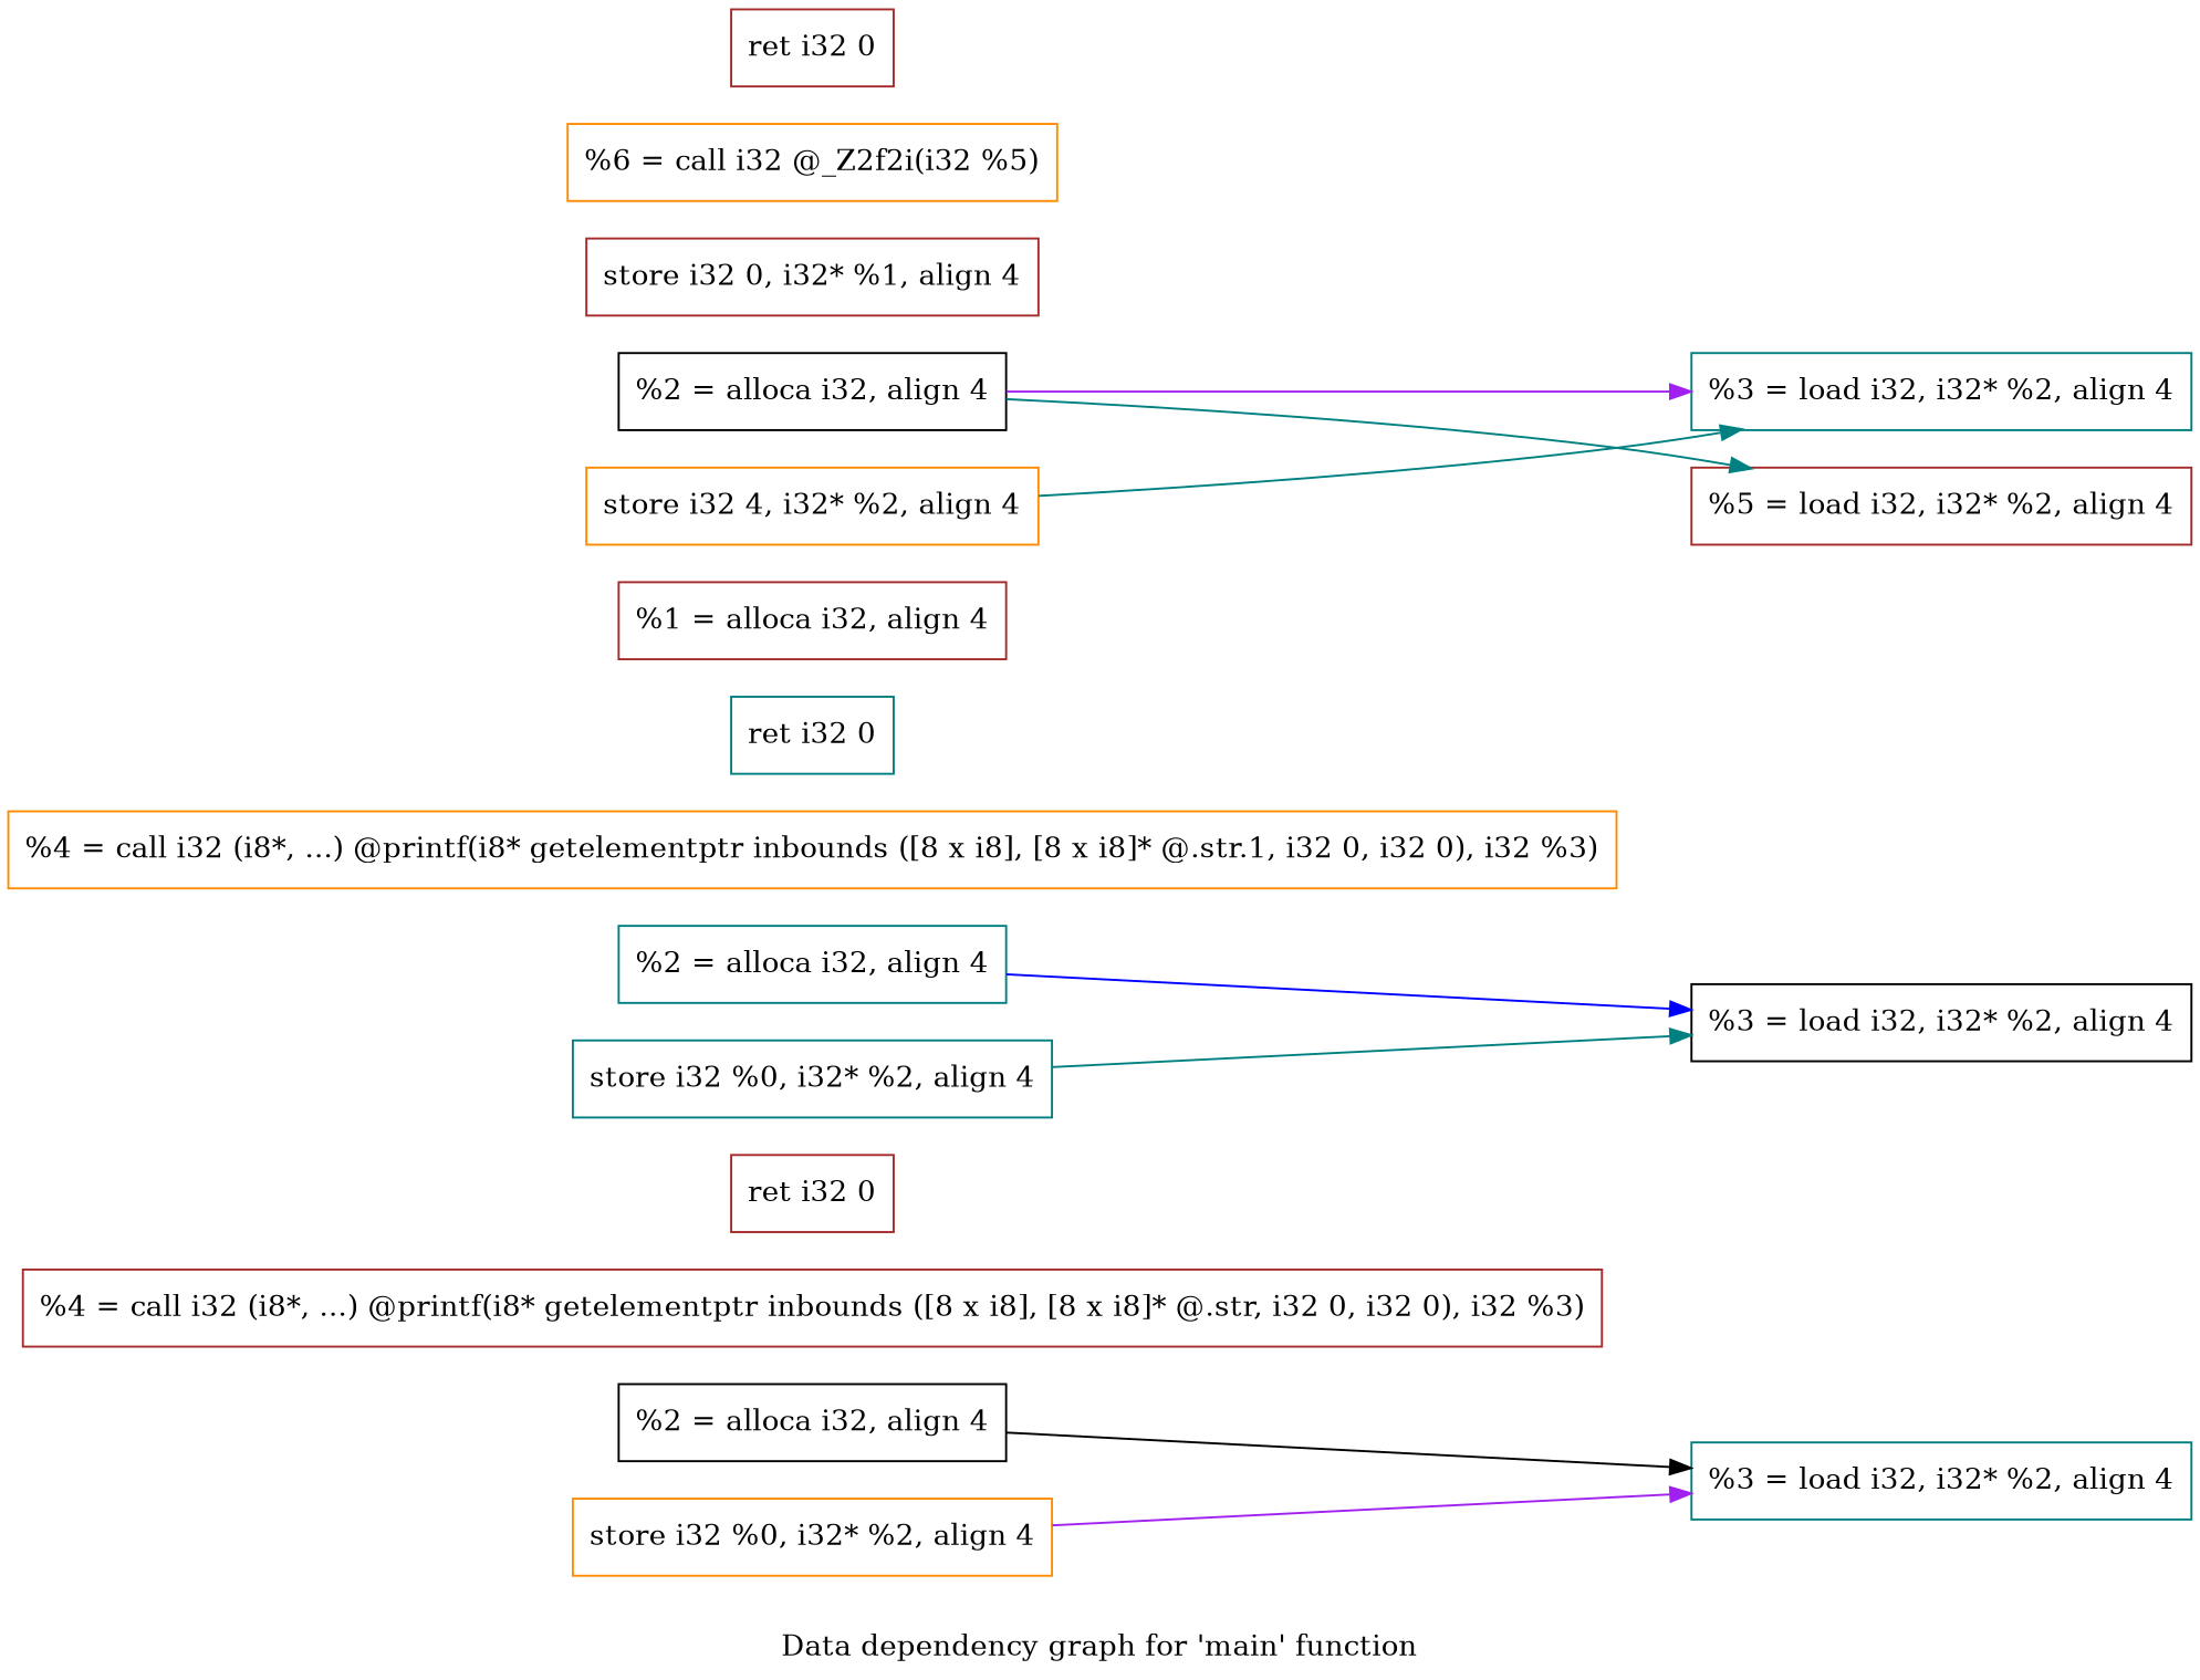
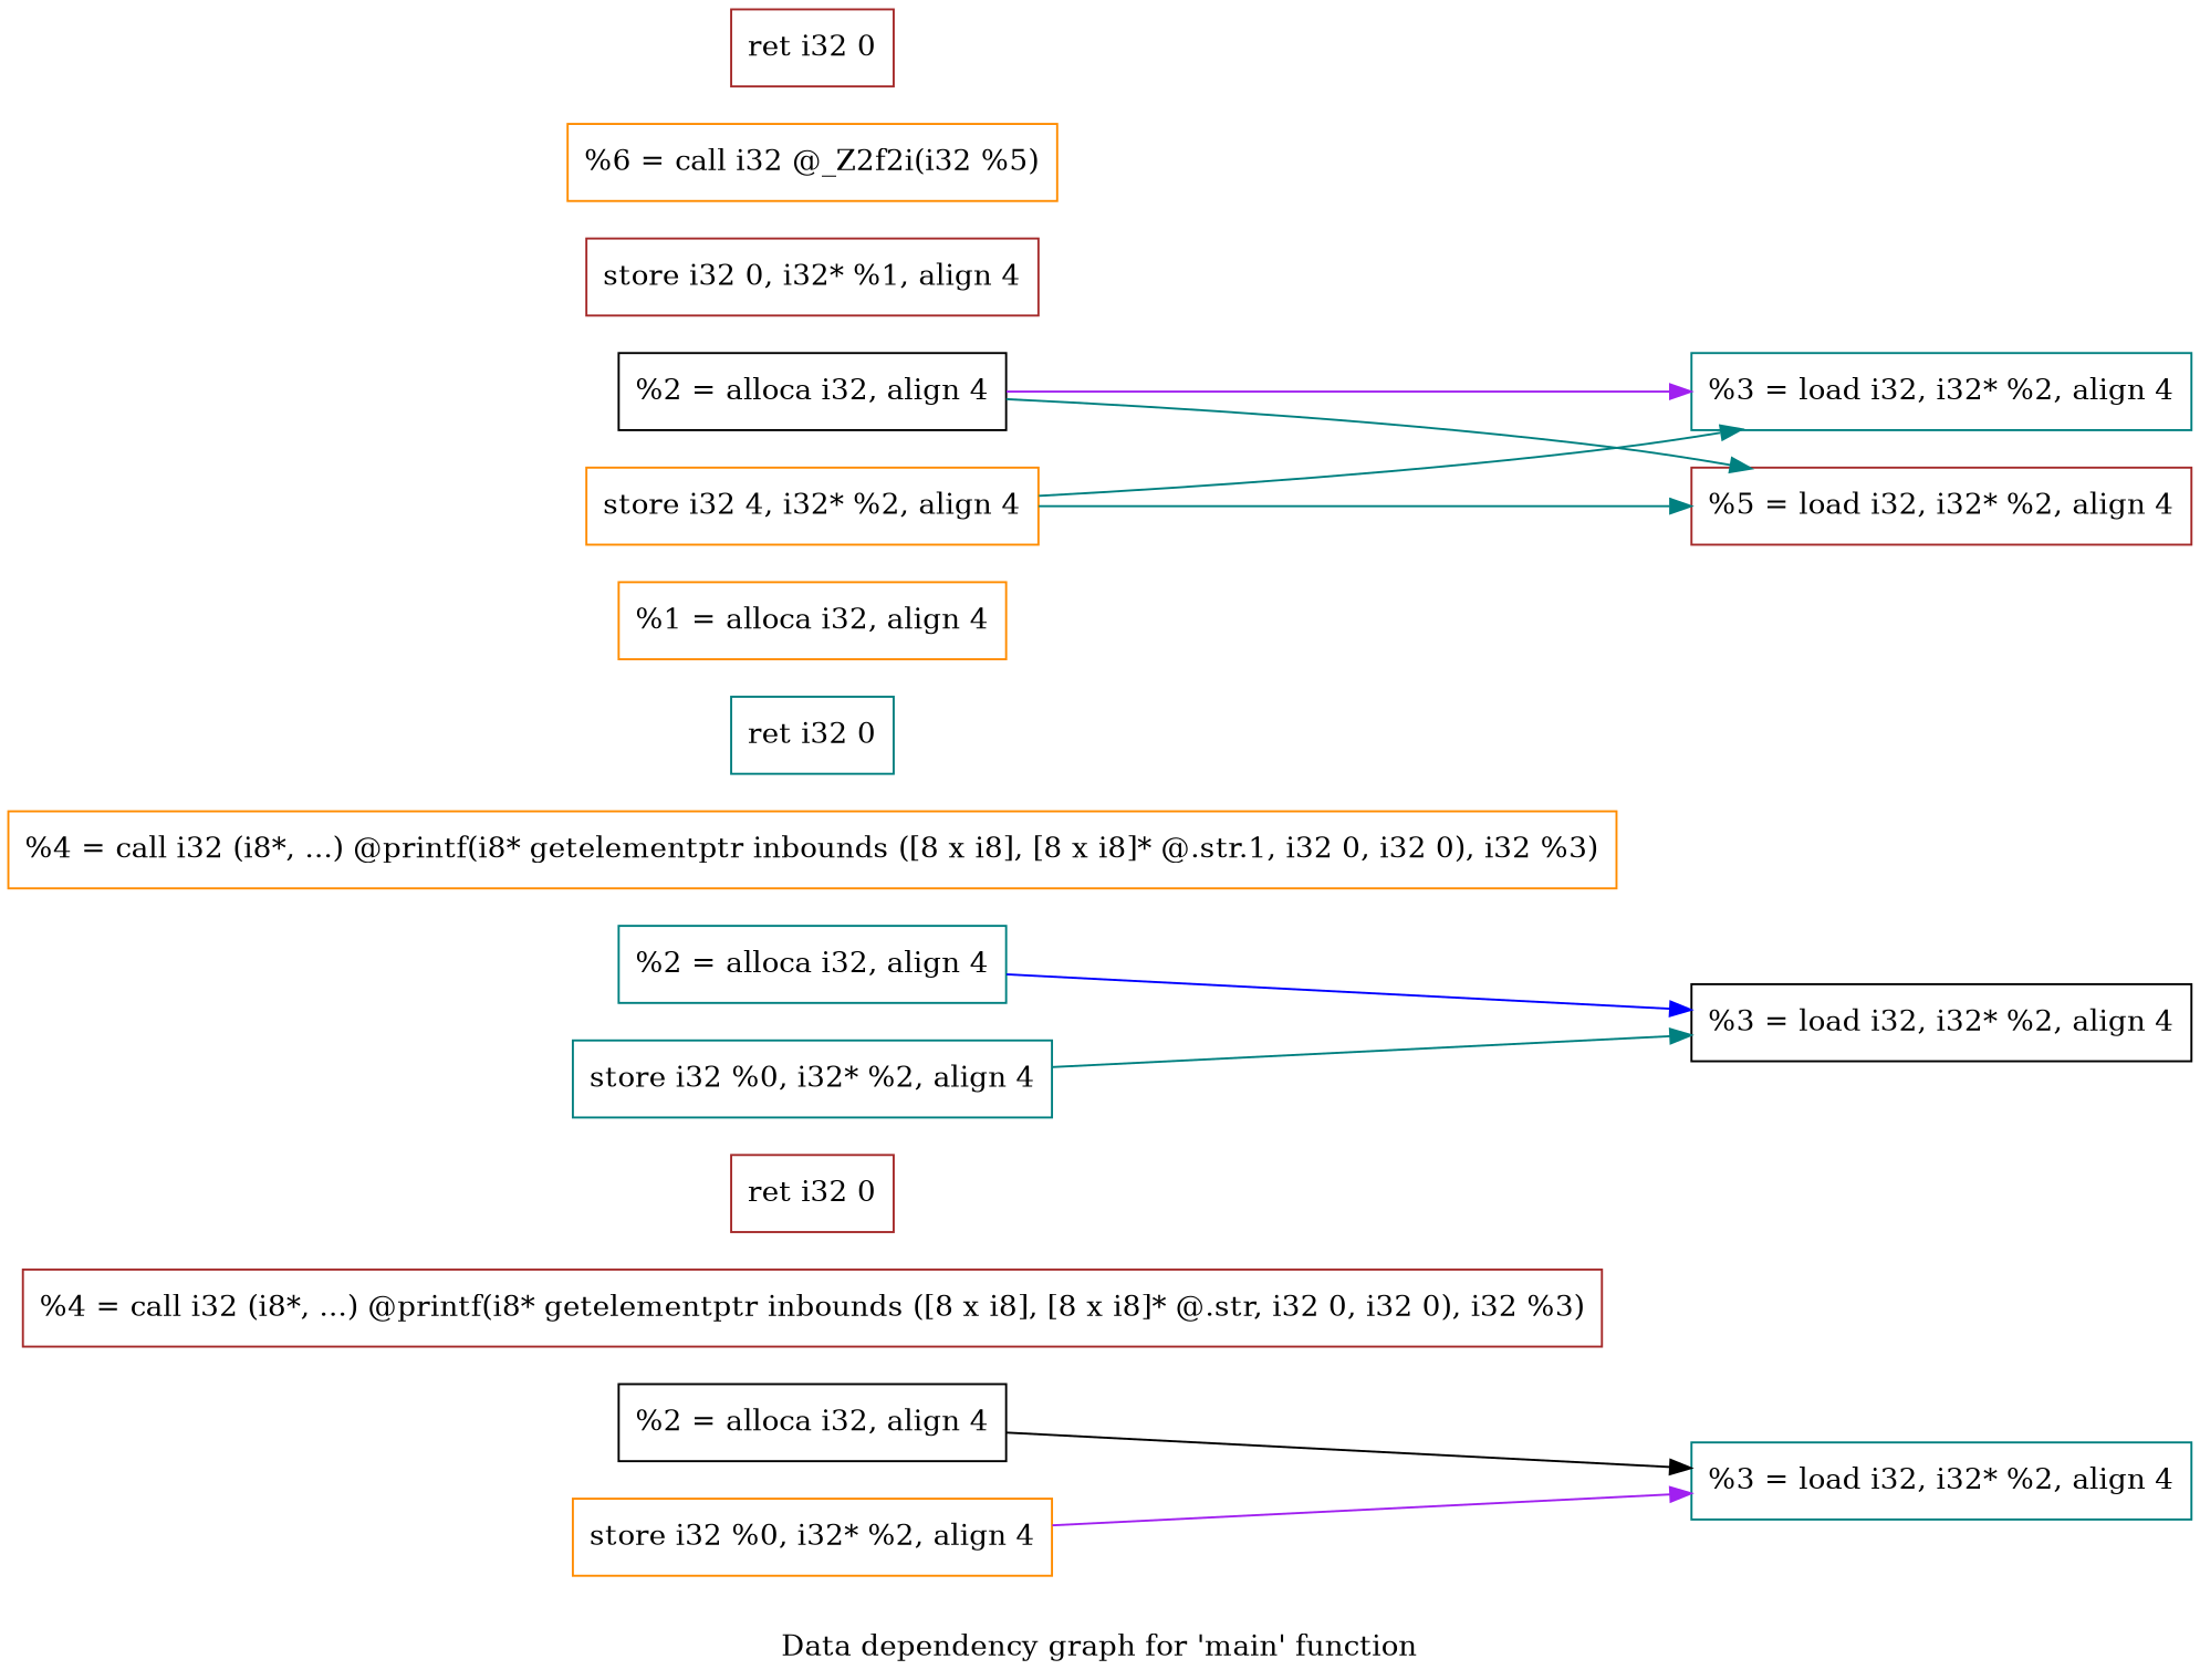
  digraph {
    label="Data dependency graph for 'main' function"
    rankdir=LR
    node [color=brown shape=record]
    edge [color=teal]
    n1 [color=black label="{  %2 = alloca i32, align 4}"]
    n2 [color=teal label="{  %3 = load i32, i32* %2, align 4}"]
    n3 [color=darkorange label="{  store i32 %0, i32* %2, align 4}"]
    n4 [label="{  %4 = call i32 (i8*, ...) @printf(i8* getelementptr inbounds ([8 x i8], [8 x i8]* @.str, i32 0, i32 0), i32 %3)}"]
    n5 [label="{  ret i32 0}"]
    n6 [color=teal label="{  %2 = alloca i32, align 4}"]
    n7 [color=black label="{  %3 = load i32, i32* %2, align 4}"]
    n8 [color=teal label="{  store i32 %0, i32* %2, align 4}"]
    n9 [color=darkorange label="{  %4 = call i32 (i8*, ...) @printf(i8* getelementptr inbounds ([8 x i8], [8 x i8]* @.str.1, i32 0, i32 0), i32 %3)}"]
    n10 [color=teal label="{  ret i32 0}"]
-   n11 [label="{  %1 = alloca i32, align 4}"]
+   n11 [color=darkorange label="{  %1 = alloca i32, align 4}"]
    n12 [color=black label="{  %2 = alloca i32, align 4}"]
    n13 [color=teal label="{  %3 = load i32, i32* %2, align 4}"]
    n14 [label="{  %5 = load i32, i32* %2, align 4}"]
    n15 [label="{  store i32 0, i32* %1, align 4}"]
    n16 [color=darkorange label="{  store i32 4, i32* %2, align 4}"]
    n17 [color=darkorange label="{  %6 = call i32 @_Z2f2i(i32 %5)}"]
    n18 [label="{  ret i32 0}"]
    n1 -> n2 [color=black]
    n3 -> n2 [color=purple]
    n6 -> n7 [color=blue]
    n8 -> n7
    n12 -> n13 [color=purple]
    n12 -> n14
    n16 -> n13
+   n16 -> n14
  }
